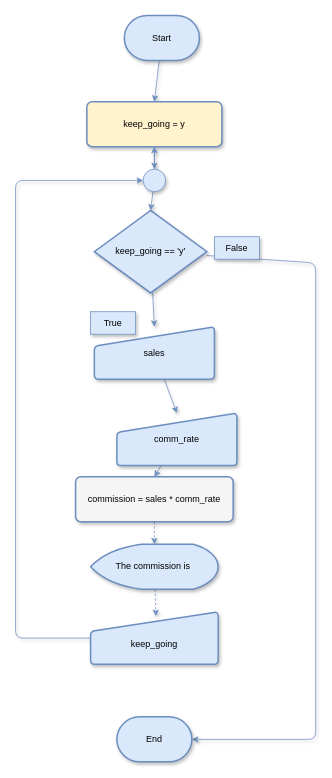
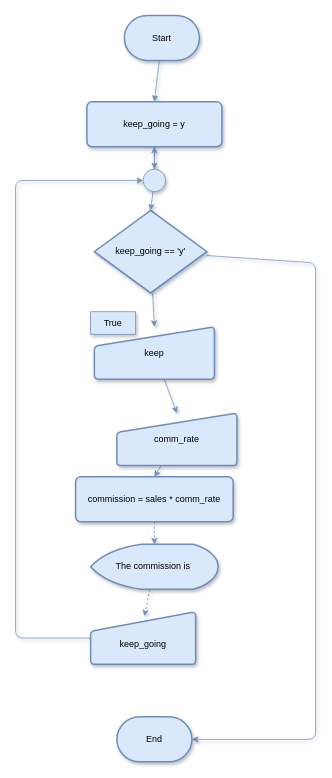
  <mxCell id="0" />
  <mxCell id="1" parent="0" />
  <mxCell id="2" style="edgeStyle=none;html=1;entryX=0.5;entryY=0;entryDx=0;entryDy=0;sketch=0;fillColor=#dae8fc;strokeColor=#6c8ebf;shadow=1;labelBackgroundColor=none;fontColor=#000000;" edge="1" parent="1" source="3" target="5"><mxGeometry relative="1" as="geometry" /></mxCell>
  <mxCell id="3" value="Start" style="strokeWidth=2;html=1;shape=mxgraph.flowchart.terminator;whiteSpace=wrap;sketch=0;fillColor=#dae8fc;strokeColor=#6c8ebf;shadow=1;labelBackgroundColor=none;fontColor=#000000;" vertex="1" parent="1"><mxGeometry x="165" y="20" width="100" height="60" as="geometry" /></mxCell>
  <mxCell id="4" style="edgeStyle=none;sketch=0;html=1;entryX=0.5;entryY=0;entryDx=0;entryDy=0;fillColor=#dae8fc;strokeColor=#6c8ebf;shadow=1;labelBackgroundColor=none;fontColor=#000000;" edge="1" parent="1" source="5" target="24"><mxGeometry relative="1" as="geometry" /></mxCell>
- <mxCell id="5" value="keep_going = y" style="rounded=1;whiteSpace=wrap;html=1;absoluteArcSize=1;arcSize=14;strokeWidth=2;sketch=0;fillColor=#fff2cc;strokeColor=#6c8ebf;shadow=1;labelBackgroundColor=none;fontColor=#000000;" vertex="1" parent="1"><mxGeometry x="115" y="135" width="180" height="60" as="geometry" /></mxCell>
+ <mxCell id="5" value="keep_going = y" style="rounded=1;whiteSpace=wrap;html=1;absoluteArcSize=1;arcSize=14;strokeWidth=2;sketch=0;fillColor=#dae8fc;strokeColor=#6c8ebf;shadow=1;labelBackgroundColor=none;fontColor=#000000;" vertex="1" parent="1"><mxGeometry x="115" y="135" width="180" height="60" as="geometry" /></mxCell>
  <mxCell id="6" style="edgeStyle=none;html=1;entryX=0.5;entryY=0;entryDx=0;entryDy=0;sketch=0;fillColor=#dae8fc;strokeColor=#6c8ebf;shadow=1;labelBackgroundColor=none;fontColor=#000000;" edge="1" parent="1" source="7" target="9"><mxGeometry relative="1" as="geometry" /></mxCell>
- <mxCell id="7" value="sales" style="html=1;strokeWidth=2;shape=manualInput;whiteSpace=wrap;rounded=1;size=26;arcSize=11;sketch=0;fillColor=#dae8fc;strokeColor=#6c8ebf;shadow=1;labelBackgroundColor=none;fontColor=#000000;" vertex="1" parent="1"><mxGeometry x="125" y="435" width="160" height="70" as="geometry" /></mxCell>
+ <mxCell id="7" value="keep" style="html=1;strokeWidth=2;shape=manualInput;whiteSpace=wrap;rounded=1;size=26;arcSize=11;sketch=0;fillColor=#dae8fc;strokeColor=#6c8ebf;shadow=1;labelBackgroundColor=none;fontColor=#000000;" vertex="1" parent="1"><mxGeometry x="125" y="435" width="160" height="70" as="geometry" /></mxCell>
  <mxCell id="8" style="edgeStyle=none;html=1;entryX=0.5;entryY=0;entryDx=0;entryDy=0;sketch=0;fillColor=#dae8fc;strokeColor=#6c8ebf;shadow=1;labelBackgroundColor=none;fontColor=#000000;" edge="1" parent="1" source="9" target="11"><mxGeometry relative="1" as="geometry" /></mxCell>
  <mxCell id="9" value="comm_rate" style="html=1;strokeWidth=2;shape=manualInput;whiteSpace=wrap;rounded=1;size=26;arcSize=11;sketch=0;fillColor=#dae8fc;strokeColor=#6c8ebf;shadow=1;labelBackgroundColor=none;fontColor=#000000;" vertex="1" parent="1"><mxGeometry x="155" y="550" width="160" height="70" as="geometry" /></mxCell>
  <mxCell id="10" style="edgeStyle=none;html=1;entryX=0.5;entryY=0;entryDx=0;entryDy=0;entryPerimeter=0;sketch=0;fillColor=#dae8fc;strokeColor=#6c8ebf;shadow=1;labelBackgroundColor=none;fontColor=#000000;dashed=1;" edge="1" parent="1" source="11" target="16"><mxGeometry relative="1" as="geometry" /></mxCell>
- <mxCell id="11" value="commission = sales * comm_rate" style="rounded=1;whiteSpace=wrap;html=1;absoluteArcSize=1;arcSize=14;strokeWidth=2;sketch=0;fillColor=#f5f5f5;strokeColor=#6c8ebf;shadow=1;labelBackgroundColor=none;fontColor=#000000;" vertex="1" parent="1"><mxGeometry x="100" y="635" width="210" height="60" as="geometry" /></mxCell>
+ <mxCell id="11" value="commission = sales * comm_rate" style="rounded=1;whiteSpace=wrap;html=1;absoluteArcSize=1;arcSize=14;strokeWidth=2;sketch=0;fillColor=#dae8fc;strokeColor=#6c8ebf;shadow=1;labelBackgroundColor=none;fontColor=#000000;" vertex="1" parent="1"><mxGeometry x="100" y="635" width="210" height="60" as="geometry" /></mxCell>
  <mxCell id="12" style="edgeStyle=none;html=1;entryX=0.5;entryY=0;entryDx=0;entryDy=0;sketch=0;fillColor=#dae8fc;strokeColor=#6c8ebf;shadow=1;labelBackgroundColor=none;fontColor=#000000;" edge="1" parent="1" source="14" target="7"><mxGeometry relative="1" as="geometry" /></mxCell>
  <mxCell id="13" style="edgeStyle=none;html=1;entryX=1;entryY=0.5;entryDx=0;entryDy=0;entryPerimeter=0;sketch=0;fillColor=#dae8fc;strokeColor=#6c8ebf;shadow=1;labelBackgroundColor=none;fontColor=#000000;" edge="1" parent="1" source="14" target="19"><mxGeometry relative="1" as="geometry"><Array as="points"><mxPoint x="420" y="350" /><mxPoint x="420" y="985" /></Array></mxGeometry></mxCell>
  <mxCell id="14" value="keep_going == 'y'" style="strokeWidth=2;html=1;shape=mxgraph.flowchart.decision;whiteSpace=wrap;sketch=0;fillColor=#dae8fc;strokeColor=#6c8ebf;shadow=1;labelBackgroundColor=none;fontColor=#000000;" vertex="1" parent="1"><mxGeometry x="125" y="280" width="150" height="110" as="geometry" /></mxCell>
  <mxCell id="15" style="edgeStyle=none;html=1;entryX=0.512;entryY=0.082;entryDx=0;entryDy=0;entryPerimeter=0;sketch=0;fillColor=#dae8fc;strokeColor=#6c8ebf;shadow=1;labelBackgroundColor=none;fontColor=#000000;dashed=1;" edge="1" parent="1" source="16" target="18"><mxGeometry relative="1" as="geometry" /></mxCell>
  <mxCell id="16" value="The commission is&amp;nbsp;" style="strokeWidth=2;html=1;shape=mxgraph.flowchart.display;whiteSpace=wrap;sketch=0;fillColor=#dae8fc;strokeColor=#6c8ebf;shadow=1;labelBackgroundColor=none;fontColor=#000000;" vertex="1" parent="1"><mxGeometry x="120" y="725" width="170" height="60" as="geometry" /></mxCell>
  <mxCell id="17" style="edgeStyle=none;sketch=0;html=1;entryX=0;entryY=0.5;entryDx=0;entryDy=0;fillColor=#dae8fc;strokeColor=#6c8ebf;shadow=1;labelBackgroundColor=none;fontColor=#000000;" edge="1" parent="1" source="18" target="24"><mxGeometry relative="1" as="geometry"><Array as="points"><mxPoint x="20" y="850" /><mxPoint x="20" y="240" /></Array></mxGeometry></mxCell>
- <mxCell id="18" value="&lt;br&gt;keep_going" style="html=1;strokeWidth=2;shape=manualInput;whiteSpace=wrap;rounded=1;size=26;arcSize=11;sketch=0;fillColor=#dae8fc;strokeColor=#6c8ebf;shadow=1;labelBackgroundColor=none;fontColor=#000000;" vertex="1" parent="1"><mxGeometry x="120" y="815" width="170" height="70" as="geometry" /></mxCell>
+ <mxCell id="18" value="&lt;br&gt;keep_going" style="html=1;strokeWidth=2;shape=manualInput;whiteSpace=wrap;rounded=1;size=26;arcSize=11;sketch=0;fillColor=#dae8fc;strokeColor=#6c8ebf;shadow=1;labelBackgroundColor=none;fontColor=#000000;" vertex="1" parent="1"><mxGeometry x="120" y="815" width="140" height="70" as="geometry" /></mxCell>
  <mxCell id="19" value="End" style="strokeWidth=2;html=1;shape=mxgraph.flowchart.terminator;whiteSpace=wrap;sketch=0;fillColor=#dae8fc;strokeColor=#6c8ebf;shadow=1;labelBackgroundColor=none;fontColor=#000000;" vertex="1" parent="1"><mxGeometry x="155" y="955" width="100" height="60" as="geometry" /></mxCell>
  <mxCell id="20" value="True" style="text;html=1;strokeColor=#6c8ebf;fillColor=#dae8fc;align=center;verticalAlign=middle;whiteSpace=wrap;rounded=0;sketch=0;shadow=1;labelBackgroundColor=none;fontColor=#000000;" vertex="1" parent="1"><mxGeometry x="120" y="415" width="60" height="30" as="geometry" /></mxCell>
- <mxCell id="21" value="False" style="text;html=1;strokeColor=#6c8ebf;fillColor=#dae8fc;align=center;verticalAlign=middle;whiteSpace=wrap;rounded=0;sketch=0;shadow=1;labelBackgroundColor=none;fontColor=#000000;" vertex="1" parent="1"><mxGeometry x="285" y="315" width="60" height="30" as="geometry" /></mxCell>
  <mxCell id="22" value="" style="edgeStyle=none;sketch=0;html=1;fillColor=#dae8fc;strokeColor=#6c8ebf;shadow=1;labelBackgroundColor=none;fontColor=#000000;" edge="1" parent="1" source="24" target="5"><mxGeometry relative="1" as="geometry" /></mxCell>
  <mxCell id="23" style="edgeStyle=none;sketch=0;html=1;entryX=0.5;entryY=0;entryDx=0;entryDy=0;entryPerimeter=0;fillColor=#dae8fc;strokeColor=#6c8ebf;shadow=1;labelBackgroundColor=none;fontColor=#000000;" edge="1" parent="1" source="24" target="14"><mxGeometry relative="1" as="geometry" /></mxCell>
  <mxCell id="24" value="" style="ellipse;whiteSpace=wrap;html=1;aspect=fixed;fillColor=#dae8fc;strokeColor=#6c8ebf;sketch=0;shadow=1;labelBackgroundColor=none;fontColor=#000000;" vertex="1" parent="1"><mxGeometry x="190" y="225" width="30" height="30" as="geometry" /></mxCell>
